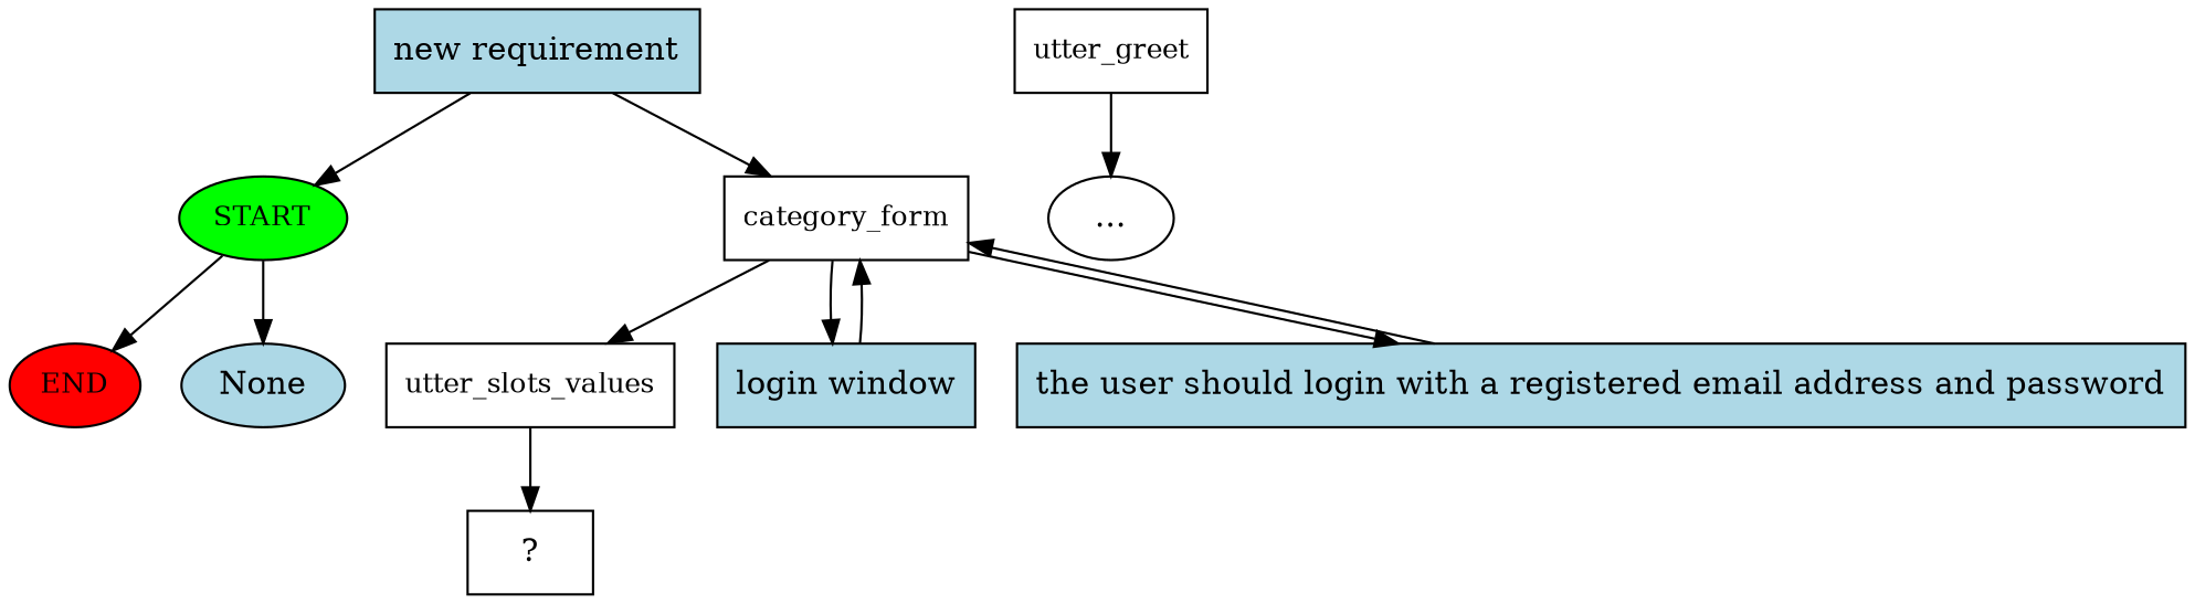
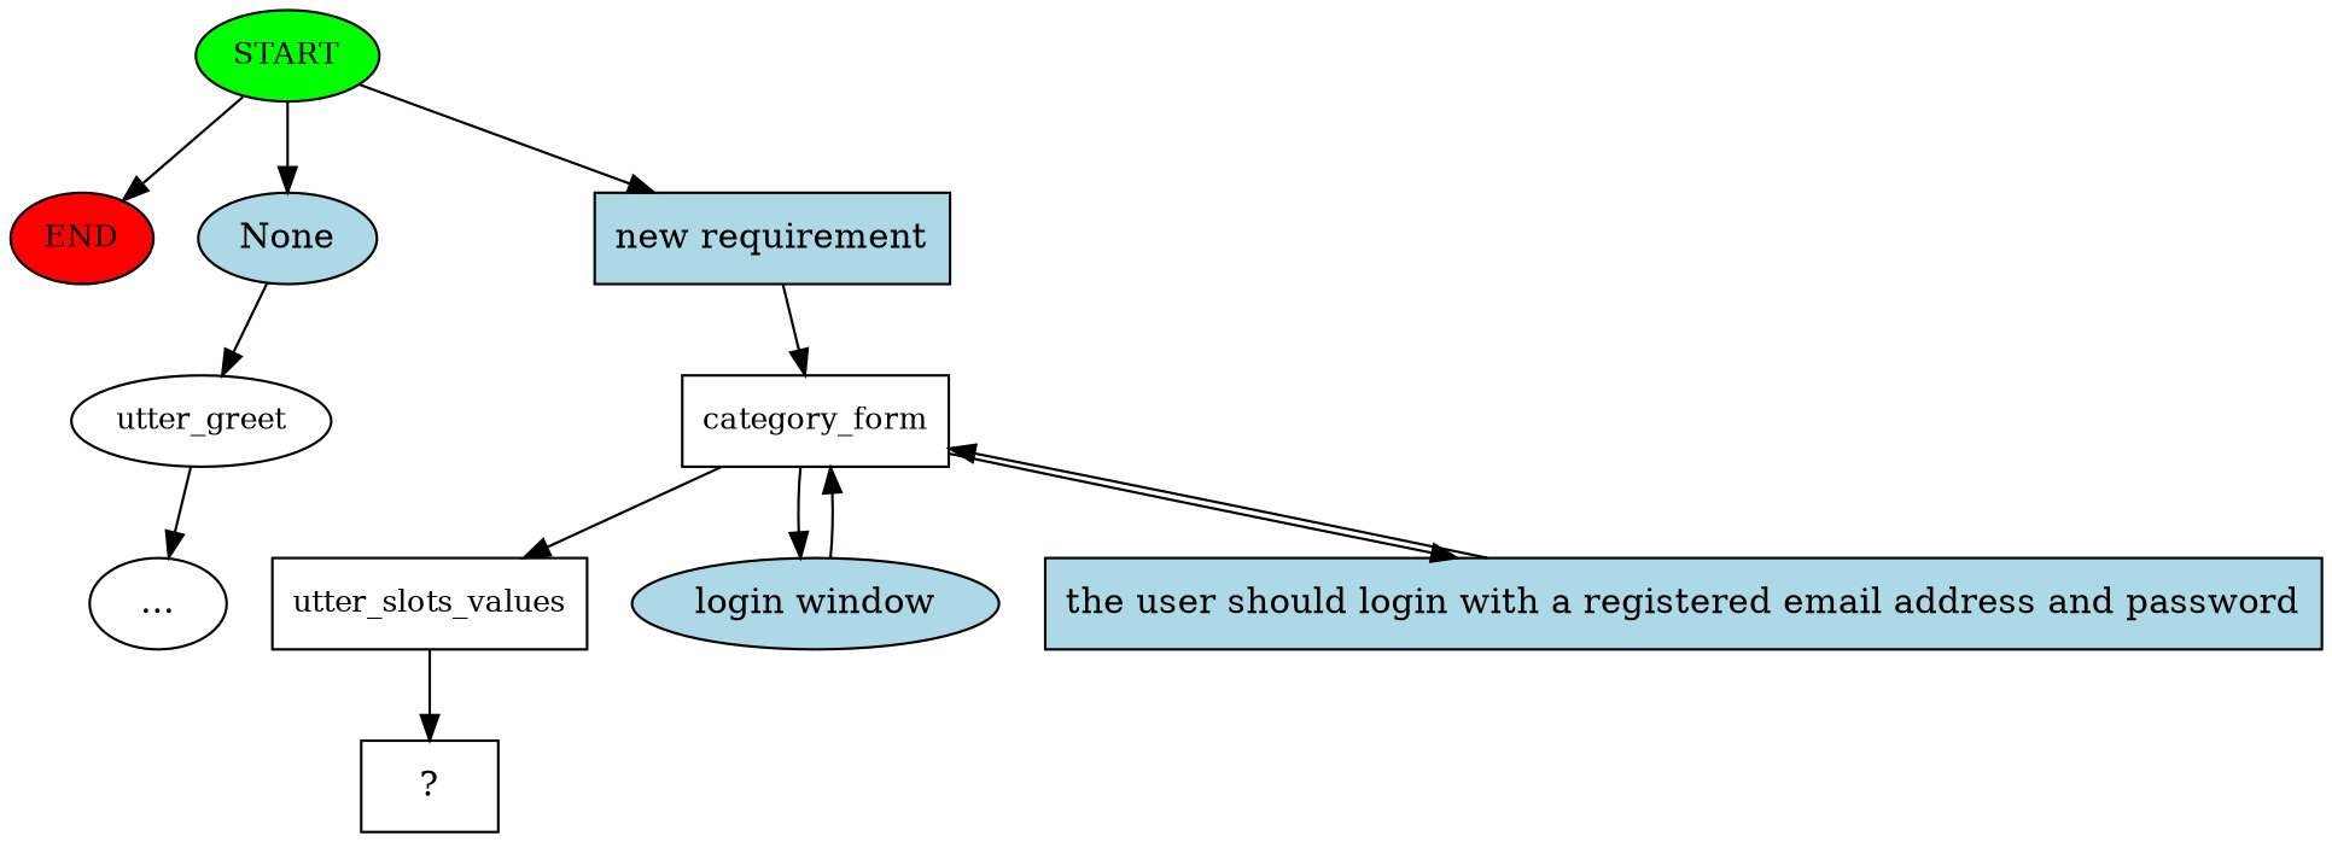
  digraph {
    node [style=filled]
    n1 [fillcolor=green fontsize=12 label=START]
    n2 [fillcolor=red fontsize=12 label=END]
    n3 [fillcolor=lightblue label=None shape=ellipse]
    n4 [fillcolor=lightblue label="new requirement" shape=rect]
-   n5 [fontsize=12 label=utter_greet shape=box style=""]
+   n5 [fontsize=12 label=utter_greet style=""]
    n6 [fontsize=12 label=category_form shape=box style=""]
    n7 [label="..." style=""]
    n8 [fontsize=12 label=utter_slots_values shape=box style=""]
-   n9 [fillcolor=lightblue label="login window" shape=rect]
+   n9 [fillcolor=lightblue label="login window" shape=ellipse]
    n10 [fillcolor=lightblue label="the user should login with a registered email address and password" shape=rect]
    n11 [label="  ?  " shape=rect style=""]
    n1 -> n2
    n1 -> n3
-   n4 -> n1
+   n1 -> n4
+   n3 -> n5
    n4 -> n6
    n5 -> n7
    n6 -> n8
    n6 -> n9
    n6 -> n10
    n8 -> n11
    n9 -> n6
    n10 -> n6
  }
